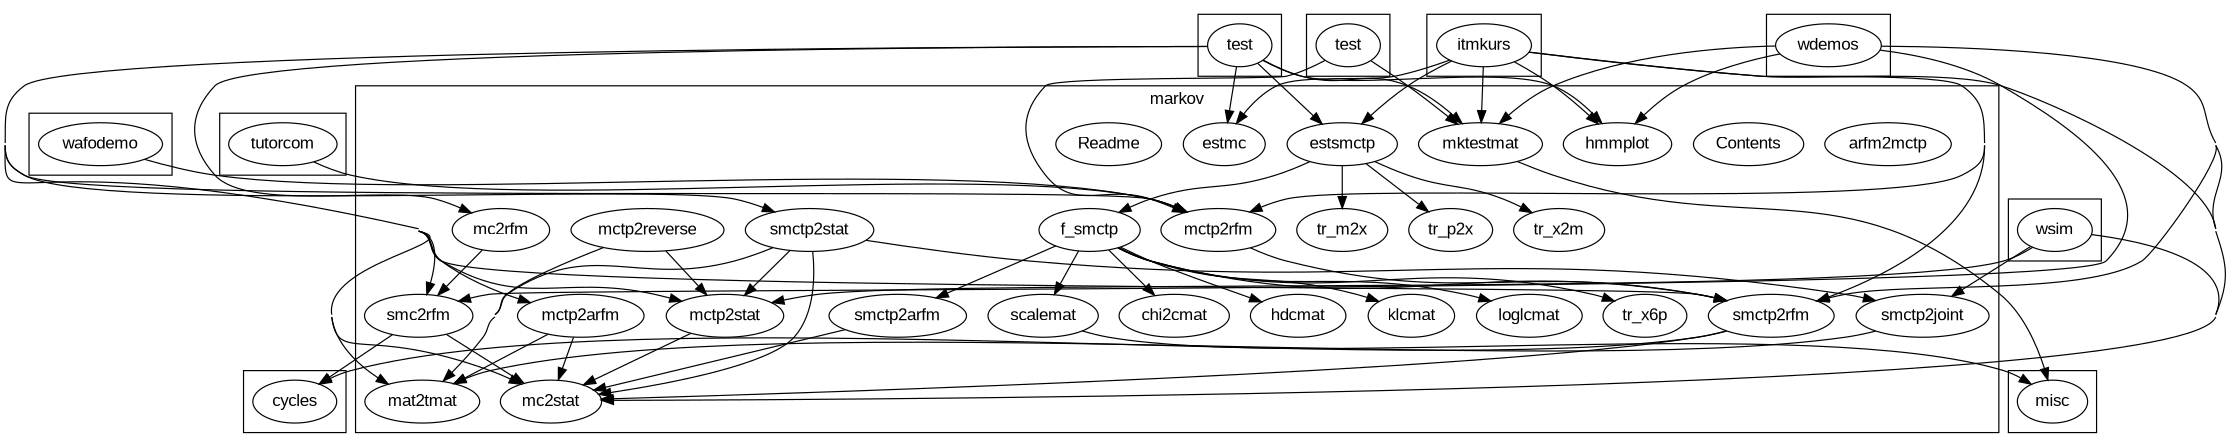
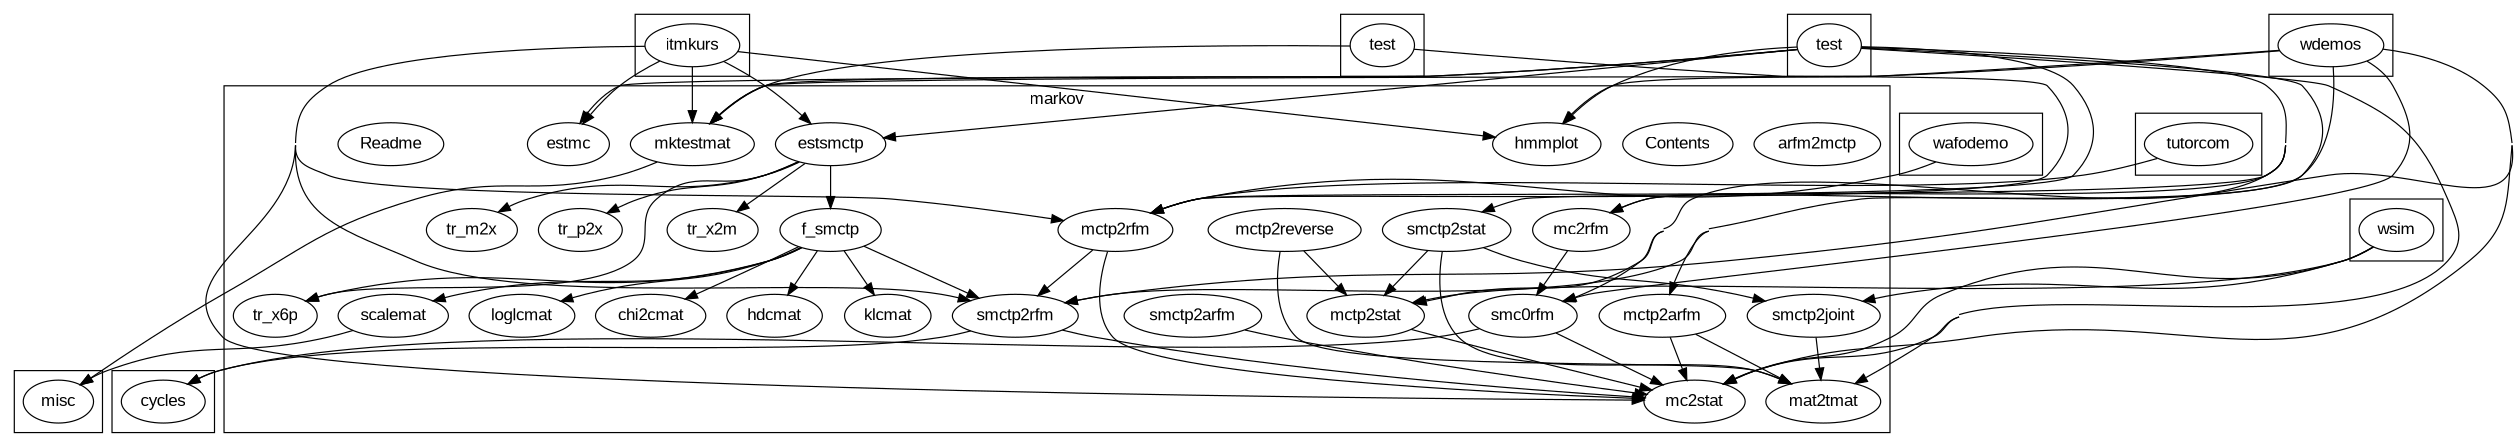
  digraph {
    concentrate=true
    fontname="Liberation Sans"
    node [fontname="Liberation Sans"]
    edge [constraint=true fontname="Liberation Sans"]
    n1 [label=test]
    n2 [label=cycles]
    n3 [label=test]
    n4 [label=misc]
    n5 [label=tutorcom]
    n6 [label=wafodemo]
    n7 [label=wdemos]
    n8 [label=itmkurs]
    n9 [label=wsim]
    n10 [label=arfm2mctp]
    n11 [label=chi2cmat]
    n12 [label=Contents]
    n13 [label=estmc]
    n14 [label=estsmctp]
    n15 [label=f_smctp]
    n16 [label=hdcmat]
    n17 [label=hmmplot]
    n18 [label=klcmat]
    n19 [label=loglcmat]
    n20 [label=mat2tmat]
    n21 [label=mc2rfm]
    n22 [label=mc2stat]
    n23 [label=mctp2arfm]
    n24 [label=mctp2reverse]
    n25 [label=mctp2rfm]
    n26 [label=mctp2stat]
    n27 [label=mktestmat]
    n28 [label=Readme]
    n29 [label=scalemat]
-   n30 [label=smc2rfm]
+   n30 [label=smc0rfm]
    n31 [label=smctp2arfm]
    n32 [label=smctp2joint]
    n33 [label=smctp2rfm]
    n34 [label=smctp2stat]
    n35 [label=tr_m2x]
    n36 [label=tr_p2x]
    n37 [label=tr_x2m]
    n38 [label=tr_x6p]
    subgraph cluster_1 {
      n1
    }
    subgraph cluster_2 {
      n2
    }
    subgraph cluster_3 {
      n3
    }
    subgraph cluster_4 {
      n4
    }
    subgraph cluster_5 {
      n5
    }
    subgraph cluster_6 {
      n6
    }
    subgraph cluster_7 {
      n7
    }
    subgraph cluster_8 {
      n8
    }
    subgraph cluster_9 {
      n9
    }
    subgraph cluster_10 {
      label=markov
      n10
      n11
      n12
      n13
      n14
      n15
      n16
      n17
      n18
      n19
      n20
      n21
      n22
      n23
      n24
      n25
      n26
      n27
      n28
      n29
      n30
      n31
      n32
      n33
      n34
      n35
      n36
      n37
      n38
    }
    n1 -> n25
    n1 -> n27
    n3 -> n13
    n3 -> n14
    n3 -> n17
    n3 -> n20
    n3 -> n21
    n3 -> n22
    n3 -> n23
    n3 -> n25
    n3 -> n26
    n3 -> n27
    n3 -> n30
    n3 -> n33
    n3 -> n34
    n5 -> n25
    n6 -> n25
    n7 -> n17
+   n7 -> n21
    n7 -> n22
    n7 -> n27
    n7 -> n30
    n7 -> n33
    n8 -> n13
    n8 -> n14
    n8 -> n17
    n8 -> n22
    n8 -> n25
    n8 -> n27
    n8 -> n33
    n9 -> n22
    n9 -> n26
    n9 -> n32
    n14 -> n15
    n14 -> n35
    n14 -> n36
    n14 -> n37
+   n14 -> n38
    n15 -> n11
    n15 -> n16
    n15 -> n18
    n15 -> n19
    n15 -> n29
-   n15 -> n31
    n15 -> n33
    n15 -> n38
    n21 -> n30
    n23 -> n20
    n23 -> n22
    n24 -> n20
    n24 -> n26
    n25 -> n33
    n26 -> n22
    n27 -> n4
    n29 -> n4
    n30 -> n2
    n30 -> n22
    n31 -> n22
    n32 -> n20
    n33 -> n2
    n33 -> n22
    n34 -> n20
-   n34 -> n22
+   n25 -> n22
    n34 -> n26
    n34 -> n32
  }
